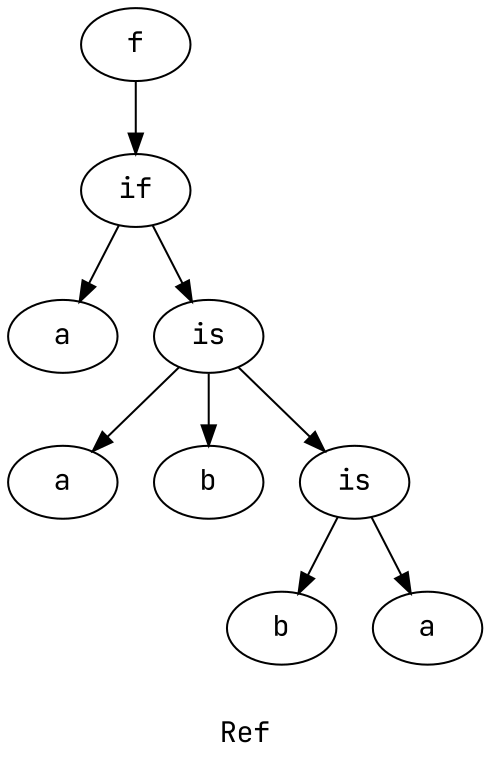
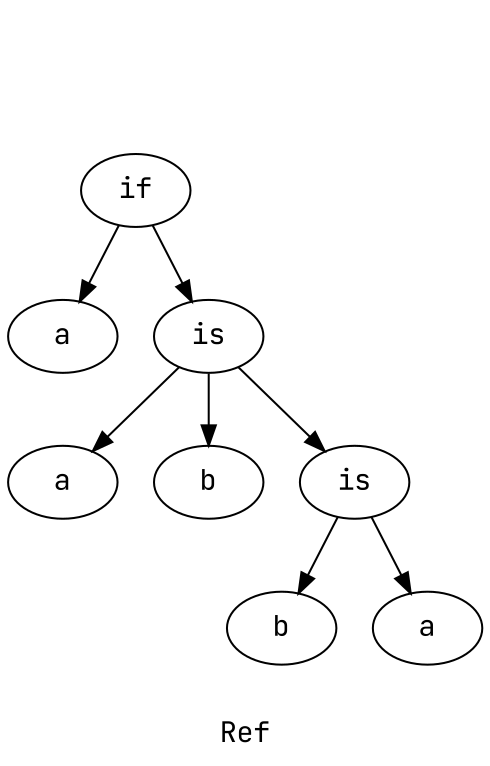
  digraph {
    label=Ref
    fontname="JetBrains Mono"
    node [fontname="JetBrains Mono"]
    edge [fontname="JetBrains Mono"]
-   n1 [label=f]
    n2 [label=if]
    n3 [label=a]
    n4 [label=is]
    n5 [label=a]
    n6 [label=b]
    n7 [label=is]
    n8 [label=b]
    n9 [label=a]
-   n1 -> n2
    n2 -> n3
    n2 -> n4
    n4 -> n5
    n4 -> n6
    n4 -> n7
    n7 -> n8
    n7 -> n9
  }
